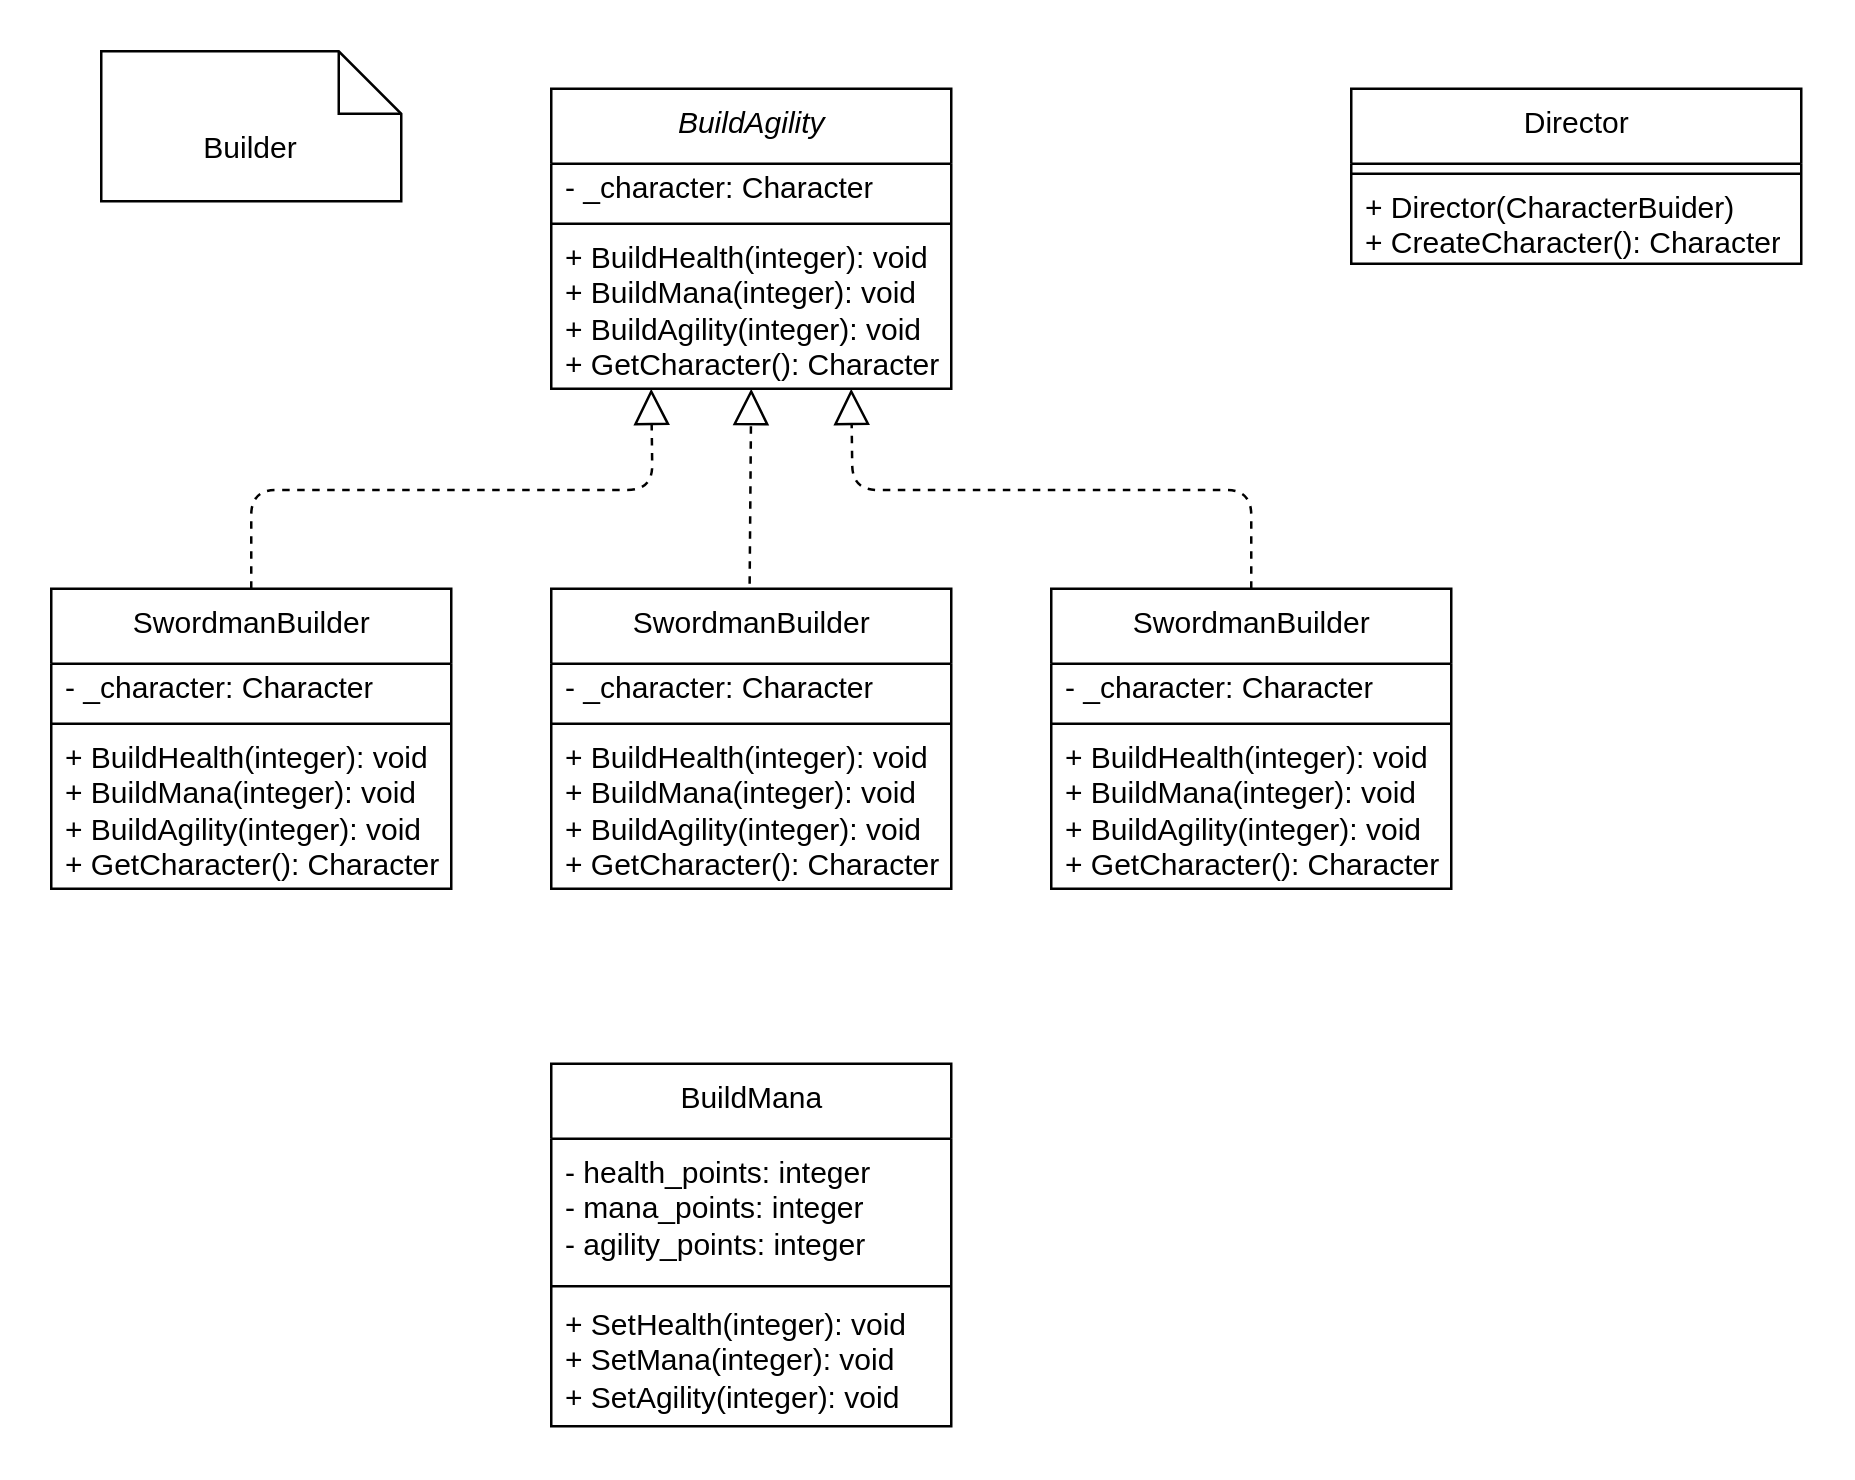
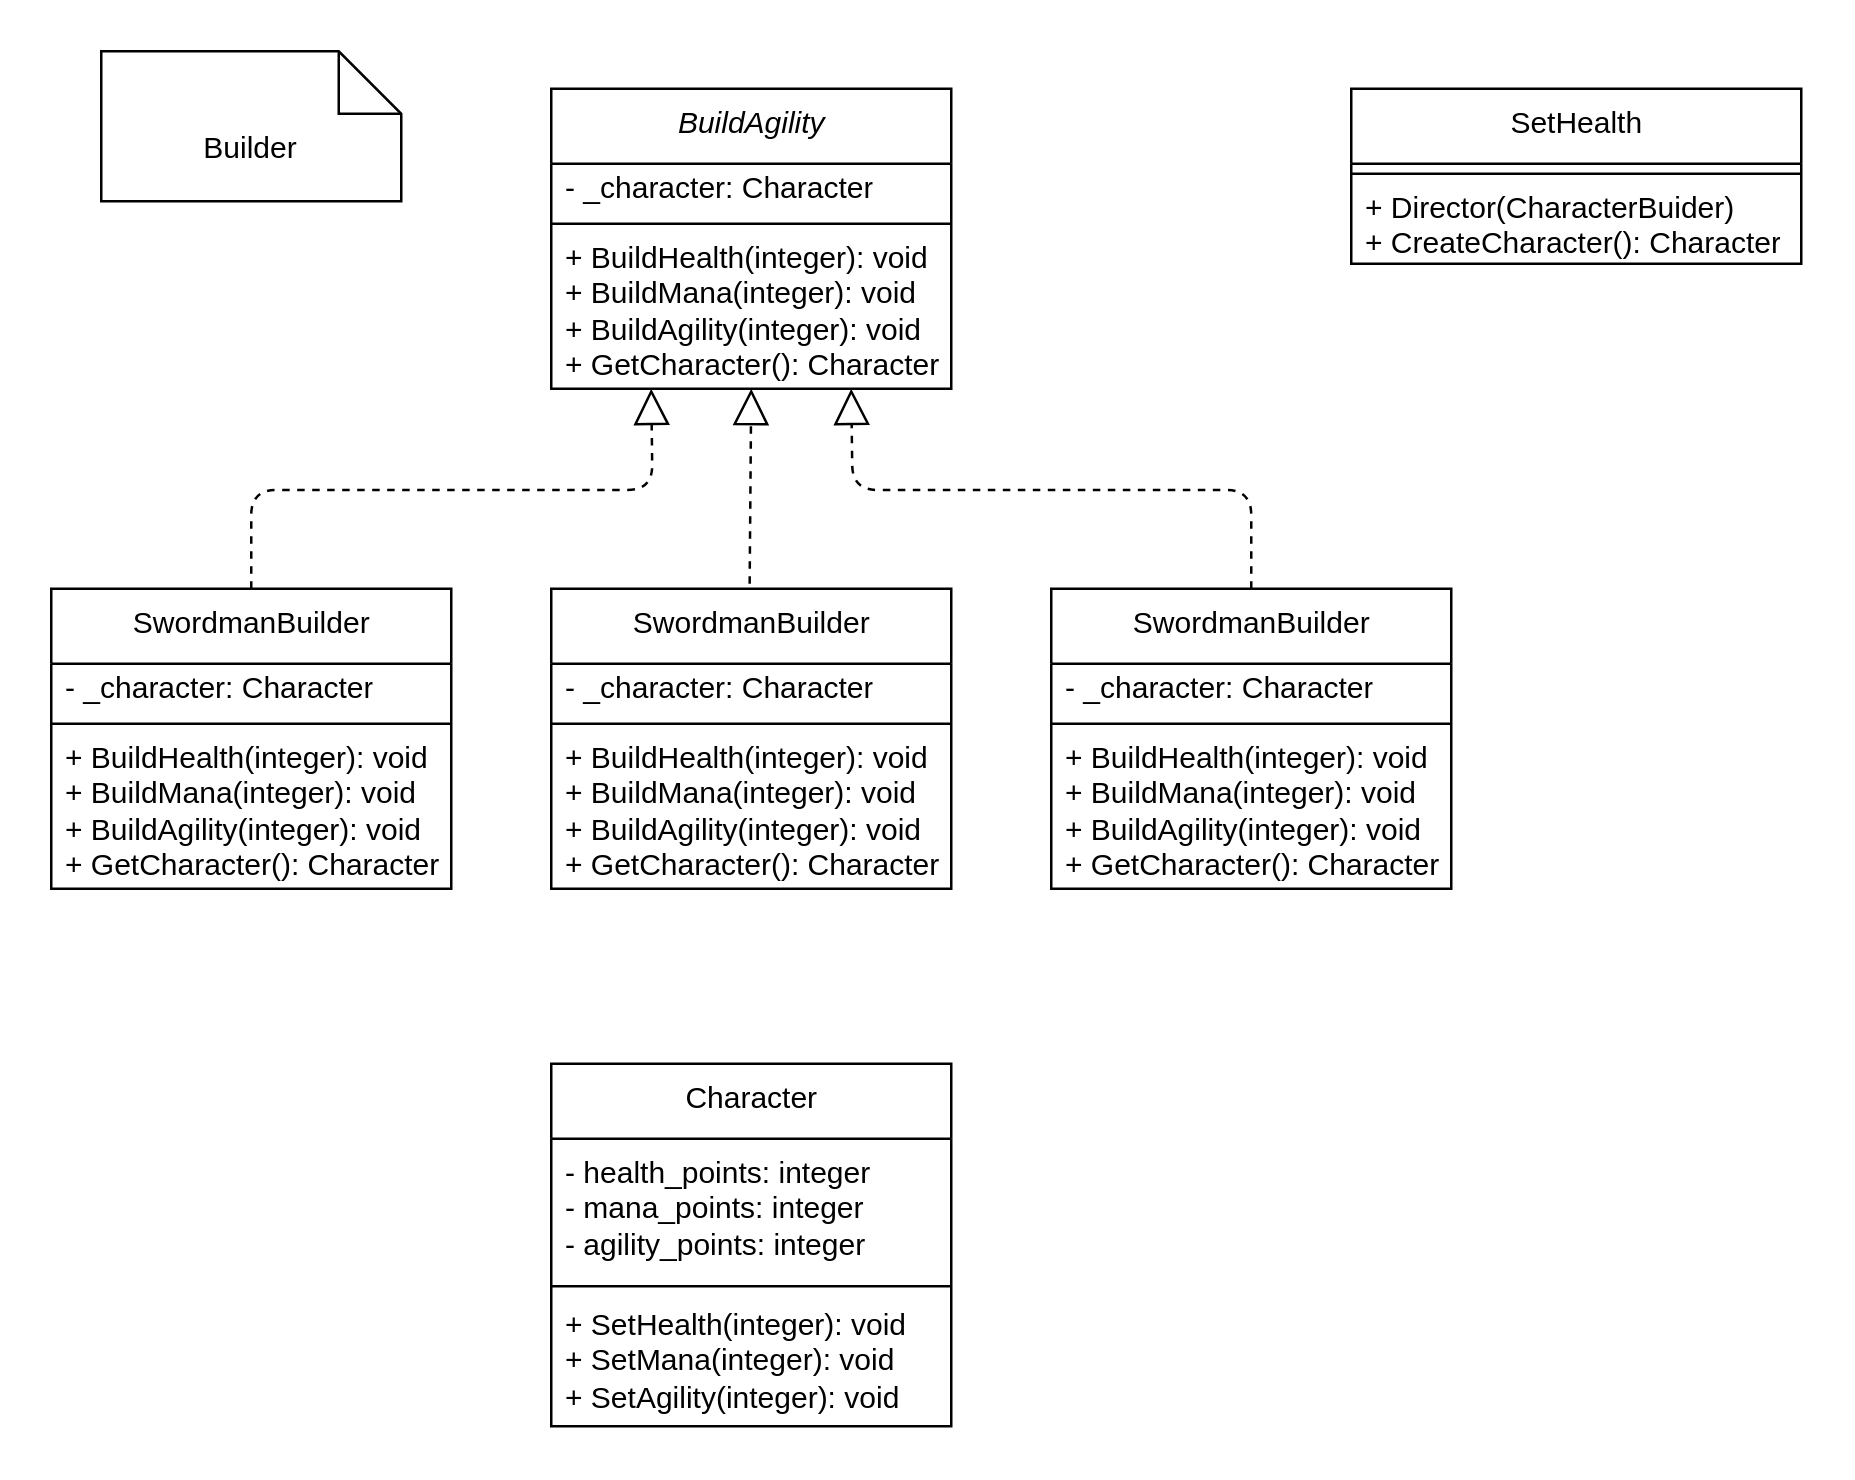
  <mxCell id="0" />
  <mxCell id="1" parent="0" />
- <mxCell id="2" value="BuildMana" style="swimlane;fontStyle=0;align=center;verticalAlign=top;childLayout=stackLayout;horizontal=1;startSize=30;horizontalStack=0;resizeParent=1;resizeParentMax=0;resizeLast=0;collapsible=0;marginBottom=0;html=1;" parent="1" vertex="1"><mxGeometry x="220" y="425" width="160" height="145" as="geometry" /></mxCell>
+ <mxCell id="2" value="Character" style="swimlane;fontStyle=0;align=center;verticalAlign=top;childLayout=stackLayout;horizontal=1;startSize=30;horizontalStack=0;resizeParent=1;resizeParentMax=0;resizeLast=0;collapsible=0;marginBottom=0;html=1;" parent="1" vertex="1"><mxGeometry x="220" y="425" width="160" height="145" as="geometry" /></mxCell>
  <mxCell id="3" value="- health_points: integer&lt;br&gt;- mana_points: integer&lt;br&gt;- agility_points: integer" style="text;html=1;strokeColor=none;fillColor=none;align=left;verticalAlign=middle;spacingLeft=4;spacingRight=4;overflow=hidden;rotatable=0;points=[[0,0.5],[1,0.5]];portConstraint=eastwest;" parent="2" vertex="1"><mxGeometry y="30" width="160" height="55" as="geometry" /></mxCell>
  <mxCell id="4" value="" style="line;strokeWidth=1;fillColor=none;align=left;verticalAlign=middle;spacingTop=-1;spacingLeft=3;spacingRight=3;rotatable=0;labelPosition=right;points=[];portConstraint=eastwest;" parent="2" vertex="1"><mxGeometry y="85" width="160" height="8" as="geometry" /></mxCell>
  <mxCell id="5" value="+ SetHealth(integer): void&lt;br&gt;+ SetMana(integer):&amp;nbsp;void&lt;br&gt;+ SetAgility(integer):&amp;nbsp;void" style="text;html=1;strokeColor=none;fillColor=none;align=left;verticalAlign=middle;spacingLeft=4;spacingRight=4;overflow=hidden;rotatable=0;points=[[0,0.5],[1,0.5]];portConstraint=eastwest;" parent="2" vertex="1"><mxGeometry y="93" width="160" height="52" as="geometry" /></mxCell>
  <mxCell id="6" value="" style="endArrow=block;dashed=1;endFill=0;endSize=12;html=1;exitX=0.496;exitY=-0.017;exitDx=0;exitDy=0;exitPerimeter=0;" parent="1" source="13" edge="1"><mxGeometry width="160" relative="1" as="geometry"><mxPoint x="300" y="225" as="sourcePoint" /><mxPoint x="300" y="155" as="targetPoint" /></mxGeometry></mxCell>
  <mxCell id="7" value="" style="endArrow=block;dashed=1;endFill=0;endSize=12;html=1;exitX=0.5;exitY=0;exitDx=0;exitDy=0;edgeStyle=orthogonalEdgeStyle;" parent="1" source="9" edge="1"><mxGeometry width="160" relative="1" as="geometry"><mxPoint x="100" y="225" as="sourcePoint" /><mxPoint x="260" y="155" as="targetPoint" /></mxGeometry></mxCell>
  <mxCell id="8" value="" style="endArrow=block;dashed=1;endFill=0;endSize=12;html=1;exitX=0.5;exitY=0;exitDx=0;exitDy=0;edgeStyle=orthogonalEdgeStyle;" parent="1" source="17" edge="1"><mxGeometry width="160" relative="1" as="geometry"><mxPoint x="500" y="225" as="sourcePoint" /><mxPoint x="340" y="154.97" as="targetPoint" /></mxGeometry></mxCell>
  <mxCell id="9" value="SwordmanBuilder" style="swimlane;fontStyle=0;align=center;verticalAlign=top;childLayout=stackLayout;horizontal=1;startSize=30;horizontalStack=0;resizeParent=1;resizeParentMax=0;resizeLast=0;collapsible=0;marginBottom=0;html=1;" parent="1" vertex="1"><mxGeometry x="20" y="235" width="160" height="120" as="geometry" /></mxCell>
  <mxCell id="10" value="- _character: Character" style="text;html=1;strokeColor=none;fillColor=none;align=left;verticalAlign=middle;spacingLeft=4;spacingRight=4;overflow=hidden;rotatable=0;points=[[0,0.5],[1,0.5]];portConstraint=eastwest;" parent="9" vertex="1"><mxGeometry y="30" width="160" height="20" as="geometry" /></mxCell>
  <mxCell id="11" value="" style="line;strokeWidth=1;fillColor=none;align=left;verticalAlign=middle;spacingTop=-1;spacingLeft=3;spacingRight=3;rotatable=0;labelPosition=right;points=[];portConstraint=eastwest;" parent="9" vertex="1"><mxGeometry y="50" width="160" height="8" as="geometry" /></mxCell>
  <mxCell id="12" value="+ BuildHealth(integer):&amp;nbsp;void&lt;br style=&quot;border-color: var(--border-color);&quot;&gt;+ BuildMana(integer):&amp;nbsp;void&lt;br style=&quot;border-color: var(--border-color);&quot;&gt;+ BuildAgility(integer):&amp;nbsp;void&lt;br style=&quot;border-color: var(--border-color);&quot;&gt;+ GetCharacter(): Character" style="text;html=1;strokeColor=none;fillColor=none;align=left;verticalAlign=middle;spacingLeft=4;spacingRight=4;overflow=hidden;rotatable=0;points=[[0,0.5],[1,0.5]];portConstraint=eastwest;" parent="9" vertex="1"><mxGeometry y="58" width="160" height="62" as="geometry" /></mxCell>
  <mxCell id="13" value="SwordmanBuilder" style="swimlane;fontStyle=0;align=center;verticalAlign=top;childLayout=stackLayout;horizontal=1;startSize=30;horizontalStack=0;resizeParent=1;resizeParentMax=0;resizeLast=0;collapsible=0;marginBottom=0;html=1;" parent="1" vertex="1"><mxGeometry x="220" y="235" width="160" height="120" as="geometry" /></mxCell>
  <mxCell id="14" value="- _character: Character" style="text;html=1;strokeColor=none;fillColor=none;align=left;verticalAlign=middle;spacingLeft=4;spacingRight=4;overflow=hidden;rotatable=0;points=[[0,0.5],[1,0.5]];portConstraint=eastwest;" parent="13" vertex="1"><mxGeometry y="30" width="160" height="20" as="geometry" /></mxCell>
  <mxCell id="15" value="" style="line;strokeWidth=1;fillColor=none;align=left;verticalAlign=middle;spacingTop=-1;spacingLeft=3;spacingRight=3;rotatable=0;labelPosition=right;points=[];portConstraint=eastwest;" parent="13" vertex="1"><mxGeometry y="50" width="160" height="8" as="geometry" /></mxCell>
  <mxCell id="16" value="+ BuildHealth(integer):&amp;nbsp;void&lt;br style=&quot;border-color: var(--border-color);&quot;&gt;+ BuildMana(integer):&amp;nbsp;void&lt;br style=&quot;border-color: var(--border-color);&quot;&gt;+ BuildAgility(integer):&amp;nbsp;void&lt;br style=&quot;border-color: var(--border-color);&quot;&gt;+ GetCharacter(): Character" style="text;html=1;strokeColor=none;fillColor=none;align=left;verticalAlign=middle;spacingLeft=4;spacingRight=4;overflow=hidden;rotatable=0;points=[[0,0.5],[1,0.5]];portConstraint=eastwest;" parent="13" vertex="1"><mxGeometry y="58" width="160" height="62" as="geometry" /></mxCell>
  <mxCell id="17" value="SwordmanBuilder" style="swimlane;fontStyle=0;align=center;verticalAlign=top;childLayout=stackLayout;horizontal=1;startSize=30;horizontalStack=0;resizeParent=1;resizeParentMax=0;resizeLast=0;collapsible=0;marginBottom=0;html=1;" parent="1" vertex="1"><mxGeometry x="420" y="235" width="160" height="120" as="geometry" /></mxCell>
  <mxCell id="18" value="- _character: Character" style="text;html=1;strokeColor=none;fillColor=none;align=left;verticalAlign=middle;spacingLeft=4;spacingRight=4;overflow=hidden;rotatable=0;points=[[0,0.5],[1,0.5]];portConstraint=eastwest;" parent="17" vertex="1"><mxGeometry y="30" width="160" height="20" as="geometry" /></mxCell>
  <mxCell id="19" value="" style="line;strokeWidth=1;fillColor=none;align=left;verticalAlign=middle;spacingTop=-1;spacingLeft=3;spacingRight=3;rotatable=0;labelPosition=right;points=[];portConstraint=eastwest;" parent="17" vertex="1"><mxGeometry y="50" width="160" height="8" as="geometry" /></mxCell>
  <mxCell id="20" value="+ BuildHealth(integer):&amp;nbsp;void&lt;br style=&quot;border-color: var(--border-color);&quot;&gt;+ BuildMana(integer):&amp;nbsp;void&lt;br style=&quot;border-color: var(--border-color);&quot;&gt;+ BuildAgility(integer):&amp;nbsp;void&lt;br style=&quot;border-color: var(--border-color);&quot;&gt;+ GetCharacter(): Character" style="text;html=1;strokeColor=none;fillColor=none;align=left;verticalAlign=middle;spacingLeft=4;spacingRight=4;overflow=hidden;rotatable=0;points=[[0,0.5],[1,0.5]];portConstraint=eastwest;" parent="17" vertex="1"><mxGeometry y="58" width="160" height="62" as="geometry" /></mxCell>
  <mxCell id="21" value="&lt;i&gt;BuildAgility&lt;/i&gt;" style="swimlane;fontStyle=0;align=center;verticalAlign=top;childLayout=stackLayout;horizontal=1;startSize=30;horizontalStack=0;resizeParent=1;resizeParentMax=0;resizeLast=0;collapsible=0;marginBottom=0;html=1;" parent="1" vertex="1"><mxGeometry x="220" y="35" width="160" height="120" as="geometry" /></mxCell>
  <mxCell id="22" value="- _character: Character" style="text;html=1;strokeColor=none;fillColor=none;align=left;verticalAlign=middle;spacingLeft=4;spacingRight=4;overflow=hidden;rotatable=0;points=[[0,0.5],[1,0.5]];portConstraint=eastwest;" parent="21" vertex="1"><mxGeometry y="30" width="160" height="20" as="geometry" /></mxCell>
  <mxCell id="23" value="" style="line;strokeWidth=1;fillColor=none;align=left;verticalAlign=middle;spacingTop=-1;spacingLeft=3;spacingRight=3;rotatable=0;labelPosition=right;points=[];portConstraint=eastwest;" parent="21" vertex="1"><mxGeometry y="50" width="160" height="8" as="geometry" /></mxCell>
  <mxCell id="24" value="+ BuildHealth(integer):&amp;nbsp;void&lt;br style=&quot;border-color: var(--border-color);&quot;&gt;+ BuildMana(integer):&amp;nbsp;void&lt;br style=&quot;border-color: var(--border-color);&quot;&gt;+ BuildAgility(integer):&amp;nbsp;void&lt;br style=&quot;border-color: var(--border-color);&quot;&gt;+ GetCharacter(): Character" style="text;html=1;strokeColor=none;fillColor=none;align=left;verticalAlign=middle;spacingLeft=4;spacingRight=4;overflow=hidden;rotatable=0;points=[[0,0.5],[1,0.5]];portConstraint=eastwest;" parent="21" vertex="1"><mxGeometry y="58" width="160" height="62" as="geometry" /></mxCell>
- <mxCell id="25" value="Director" style="swimlane;fontStyle=0;align=center;verticalAlign=top;childLayout=stackLayout;horizontal=1;startSize=30;horizontalStack=0;resizeParent=1;resizeParentMax=0;resizeLast=0;collapsible=0;marginBottom=0;html=1;" parent="1" vertex="1"><mxGeometry x="540" y="35" width="180" height="70" as="geometry" /></mxCell>
+ <mxCell id="25" value="SetHealth" style="swimlane;fontStyle=0;align=center;verticalAlign=top;childLayout=stackLayout;horizontal=1;startSize=30;horizontalStack=0;resizeParent=1;resizeParentMax=0;resizeLast=0;collapsible=0;marginBottom=0;html=1;" parent="1" vertex="1"><mxGeometry x="540" y="35" width="180" height="70" as="geometry" /></mxCell>
  <mxCell id="26" value="" style="line;strokeWidth=1;fillColor=none;align=left;verticalAlign=middle;spacingTop=-1;spacingLeft=3;spacingRight=3;rotatable=0;labelPosition=right;points=[];portConstraint=eastwest;" parent="25" vertex="1"><mxGeometry y="30" width="180" height="8" as="geometry" /></mxCell>
  <mxCell id="27" value="+ Director(CharacterBuider)&lt;br style=&quot;border-color: var(--border-color);&quot;&gt;+ CreateCharacter(): Character" style="text;html=1;strokeColor=none;fillColor=none;align=left;verticalAlign=middle;spacingLeft=4;spacingRight=4;overflow=hidden;rotatable=0;points=[[0,0.5],[1,0.5]];portConstraint=eastwest;" parent="25" vertex="1"><mxGeometry y="38" width="180" height="32" as="geometry" /></mxCell>
  <mxCell id="28" value="Builder" style="shape=note2;boundedLbl=1;whiteSpace=wrap;html=1;size=25;verticalAlign=top;align=center;strokeWidth=1;" vertex="1" parent="1"><mxGeometry x="40" y="20" width="120" height="60" as="geometry" /></mxCell>
